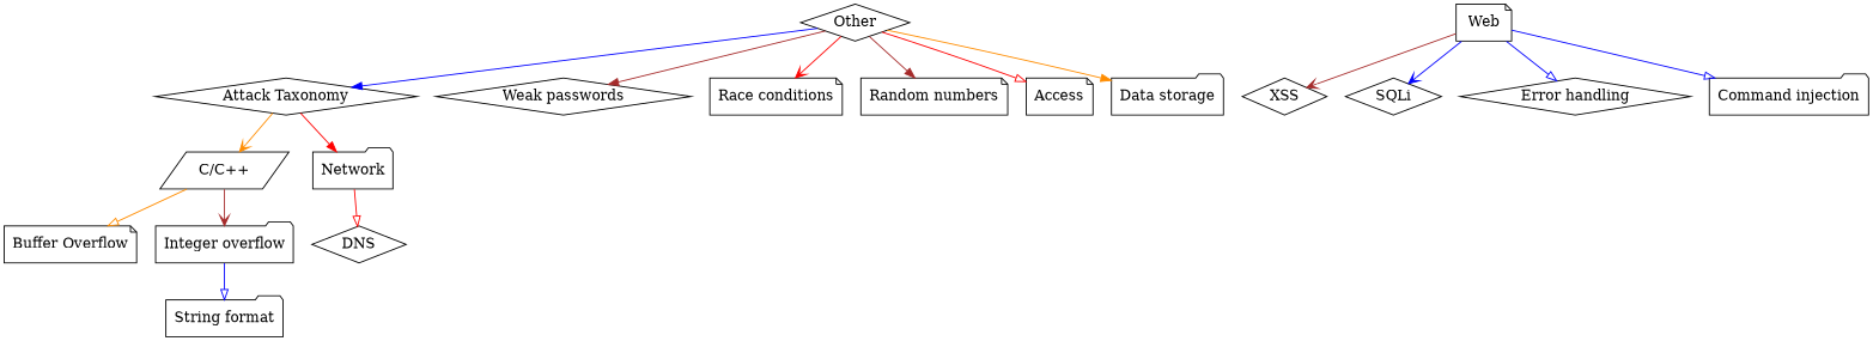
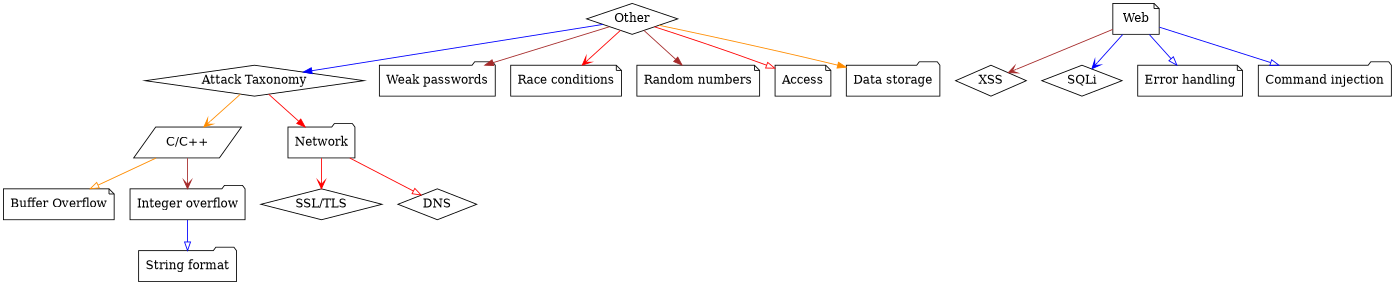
  digraph {
    fontname="DejaVu Serif"
    node [fontname="DejaVu Serif" shape=diamond]
    edge [arrowhead=onormal color=red fontname="DejaVu Serif"]
    "C/C++" [shape=parallelogram]
    "Attack Taxonomy"
    Network [shape=folder]
    "Buffer Overflow" [shape=note]
    "Integer overflow" [shape=folder]
+   "SSL/TLS"
    DNS
    Other
-   "Weak passwords"
+   "Weak passwords" [shape=folder]
    "Race conditions" [shape=note]
    "Random numbers" [shape=note]
    Access [shape=note]
    "Data storage" [shape=folder]
    "String format" [shape=folder]
    Web [shape=note]
    XSS
    SQLi
-   "Error handling"
+   "Error handling" [shape=note]
    "Command injection" [shape=folder]
    "C/C++" -> "Buffer Overflow" [color=darkorange]
    "C/C++" -> "Integer overflow" [arrowhead=vee color=brown]
    "Attack Taxonomy" -> "C/C++" [arrowhead=vee color=darkorange]
    "Attack Taxonomy" -> Network [arrowhead=normal]
+   Network -> "SSL/TLS" [arrowhead=vee]
    Network -> DNS
    "Integer overflow" -> "String format" [color=blue]
    Other -> "Attack Taxonomy" [arrowhead=normal color=blue]
    Other -> "Weak passwords" [arrowhead=normal color=brown]
    Other -> "Race conditions" [arrowhead=vee]
    Other -> "Random numbers" [arrowhead=normal color=brown]
    Other -> Access
    Other -> "Data storage" [arrowhead=normal color=darkorange]
    Web -> XSS [arrowhead=vee color=brown]
    Web -> SQLi [arrowhead=vee color=blue]
    Web -> "Error handling" [color=blue]
    Web -> "Command injection" [color=blue]
  }
